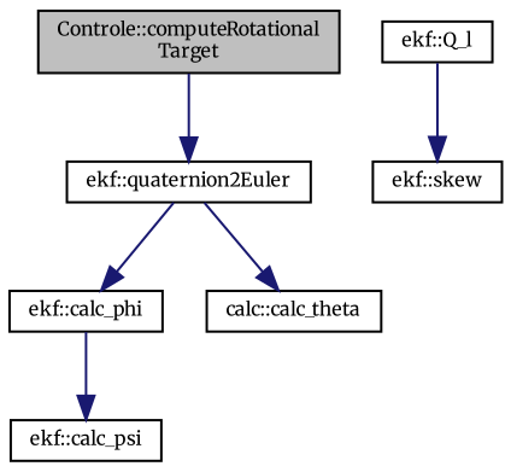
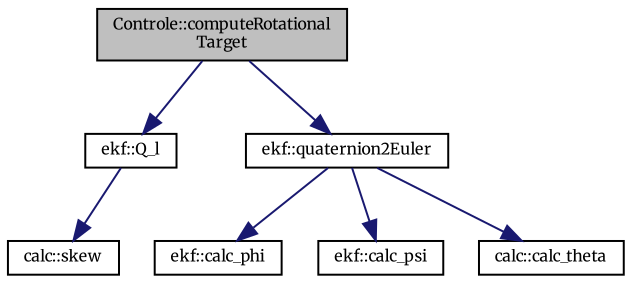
  digraph {
    fontname=Merriweather
    rankdir=TB
    node [color=black fontname=Merriweather fontsize=8 shape=record]
    edge [color=midnightblue fontname=Merriweather fontsize=8 labelfontname=DejaVuSansMono labelfontsize=8 style=solid]
    n1 [fillcolor=grey75 fontcolor=black height=0.2 label="Controle::computeRotational\lTarget" style=filled width=0.4]
    n2 [height=0.2 label="ekf::Q_l" width=0.4]
    n3 [height=0.2 label="ekf::quaternion2Euler" width=0.4]
-   n4 [height=0.2 label="ekf::skew" width=0.4]
+   n4 [height=0.2 label="calc::skew" width=0.4]
    n5 [height=0.2 label="ekf::calc_phi" width=0.4]
    n6 [height=0.2 label="ekf::calc_psi" width=0.4]
    n7 [height=0.2 label="calc::calc_theta" width=0.4]
+   n1 -> n2
    n1 -> n3
    n2 -> n4
    n3 -> n5
-   n5 -> n6
+   n3 -> n6
    n3 -> n7
  }
